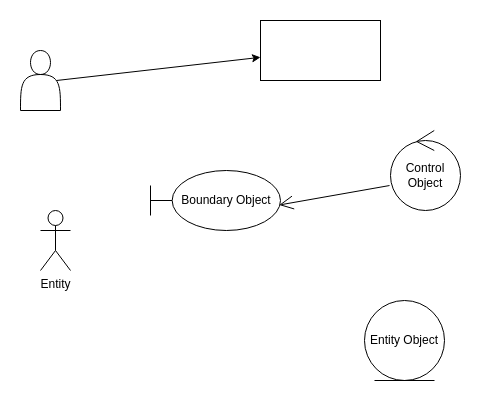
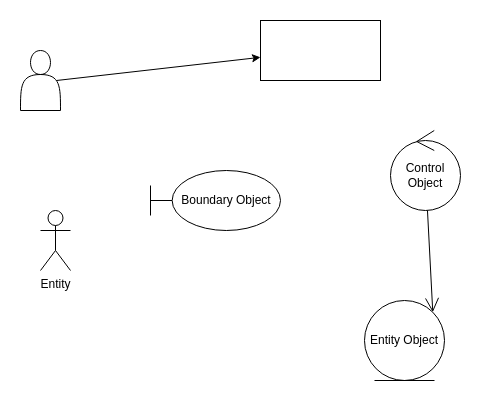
  <mxCell id="0" />
  <mxCell id="1" parent="0" />
  <mxCell id="2" value="" style="rounded=0;whiteSpace=wrap;html=1;" parent="1" vertex="1"><mxGeometry x="260" y="20" width="120" height="60" as="geometry" /></mxCell>
  <mxCell id="3" value="" style="shape=actor;whiteSpace=wrap;html=1;" parent="1" vertex="1"><mxGeometry x="20" y="50" width="40" height="60" as="geometry" /></mxCell>
  <mxCell id="4" value="" style="endArrow=classic;html=1;exitX=0.9;exitY=0.5;exitDx=0;exitDy=0;exitPerimeter=0;" parent="1" source="3" target="2" edge="1"><mxGeometry width="50" height="50" relative="1" as="geometry"><mxPoint x="50" y="120" as="sourcePoint" /><mxPoint x="100" y="70" as="targetPoint" /></mxGeometry></mxCell>
  <mxCell id="5" value="Entity" style="shape=umlActor;verticalLabelPosition=bottom;verticalAlign=top;html=1;" vertex="1" parent="1"><mxGeometry x="40" y="210" width="30" height="60" as="geometry" /></mxCell>
  <mxCell id="6" value="Boundary Object" style="shape=umlBoundary;whiteSpace=wrap;html=1;" vertex="1" parent="1"><mxGeometry x="150" y="170" width="130" height="60" as="geometry" /></mxCell>
  <mxCell id="7" value="Control Object" style="ellipse;shape=umlControl;whiteSpace=wrap;html=1;" vertex="1" parent="1"><mxGeometry x="390" y="130" width="70" height="80" as="geometry" /></mxCell>
  <mxCell id="8" value="Entity Object" style="ellipse;shape=umlEntity;whiteSpace=wrap;html=1;" vertex="1" parent="1"><mxGeometry x="364" y="300" width="80" height="80" as="geometry" /></mxCell>
- <mxCell id="9" value="" style="endArrow=open;endFill=1;endSize=12;html=1;entryX=0.99;entryY=0.575;entryDx=0;entryDy=0;entryPerimeter=0;exitX=-0.014;exitY=0.688;exitDx=0;exitDy=0;exitPerimeter=0;" edge="1" parent="1" source="7" target="6"><mxGeometry width="160" relative="1" as="geometry"><mxPoint x="490" y="160" as="sourcePoint" /><mxPoint x="330" y="160" as="targetPoint" /></mxGeometry></mxCell>
+ <mxCell id="10" value="" style="endArrow=open;endFill=1;endSize=12;html=1;entryX=1;entryY=0;entryDx=0;entryDy=0;" edge="1" parent="1" source="7" target="8"><mxGeometry width="160" relative="1" as="geometry"><mxPoint x="204" y="300" as="sourcePoint" /><mxPoint x="400" y="280" as="targetPoint" /></mxGeometry></mxCell>
